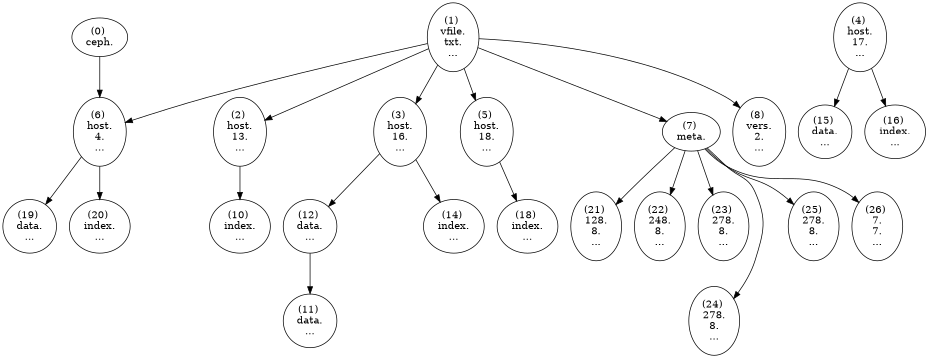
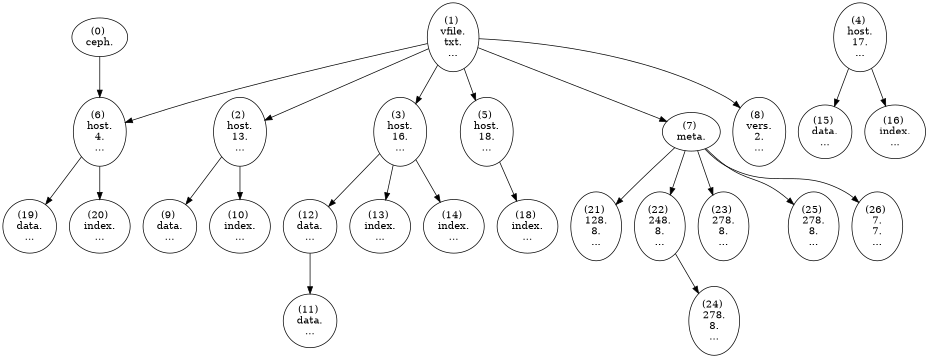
  digraph {
    "(0) \nceph.\n"
    "(6) \nhost.\n4.\n..."
    "(1) \nvfile.\ntxt.\n..."
    "(2) \nhost.\n13.\n..."
    "(3) \nhost.\n16.\n..."
    "(5) \nhost.\n18.\n..."
    "(7) \nmeta.\n"
    "(8) \nvers.\n2.\n..."
+   "(9) \ndata.\n..."
    "(10) \nindex.\n..."
    "(12) \ndata.\n..."
+   "(13) \nindex.\n..."
    "(14) \nindex.\n..."
    "(4) \nhost.\n17.\n..."
    "(15) \ndata.\n..."
    "(16) \nindex.\n..."
    "(18) \nindex.\n..."
    "(19) \ndata.\n..."
    "(20) \nindex.\n..."
    "(21) \n128.\n8.\n..."
    "(22) \n248.\n8.\n..."
    "(23) \n278.\n8.\n..."
    "(24) \n278.\n8.\n..."
    "(25) \n278.\n8.\n..."
    "(26) \n7.\n7.\n..."
    "(11) \ndata.\n..."
    "(0) \nceph.\n" -> "(6) \nhost.\n4.\n..."
    "(6) \nhost.\n4.\n..." -> "(19) \ndata.\n..."
    "(6) \nhost.\n4.\n..." -> "(20) \nindex.\n..."
    "(1) \nvfile.\ntxt.\n..." -> "(6) \nhost.\n4.\n..."
    "(1) \nvfile.\ntxt.\n..." -> "(2) \nhost.\n13.\n..."
    "(1) \nvfile.\ntxt.\n..." -> "(3) \nhost.\n16.\n..."
    "(1) \nvfile.\ntxt.\n..." -> "(5) \nhost.\n18.\n..."
    "(1) \nvfile.\ntxt.\n..." -> "(7) \nmeta.\n"
    "(1) \nvfile.\ntxt.\n..." -> "(8) \nvers.\n2.\n..."
+   "(2) \nhost.\n13.\n..." -> "(9) \ndata.\n..."
    "(2) \nhost.\n13.\n..." -> "(10) \nindex.\n..."
    "(3) \nhost.\n16.\n..." -> "(12) \ndata.\n..."
+   "(3) \nhost.\n16.\n..." -> "(13) \nindex.\n..."
    "(3) \nhost.\n16.\n..." -> "(14) \nindex.\n..."
    "(5) \nhost.\n18.\n..." -> "(18) \nindex.\n..."
    "(7) \nmeta.\n" -> "(21) \n128.\n8.\n..."
    "(7) \nmeta.\n" -> "(22) \n248.\n8.\n..."
    "(7) \nmeta.\n" -> "(23) \n278.\n8.\n..."
-   "(7) \nmeta.\n" -> "(24) \n278.\n8.\n..."
+   "(22) \n248.\n8.\n..." -> "(24) \n278.\n8.\n..."
    "(7) \nmeta.\n" -> "(25) \n278.\n8.\n..."
    "(7) \nmeta.\n" -> "(26) \n7.\n7.\n..."
    "(12) \ndata.\n..." -> "(11) \ndata.\n..."
    "(4) \nhost.\n17.\n..." -> "(15) \ndata.\n..."
    "(4) \nhost.\n17.\n..." -> "(16) \nindex.\n..."
  }
